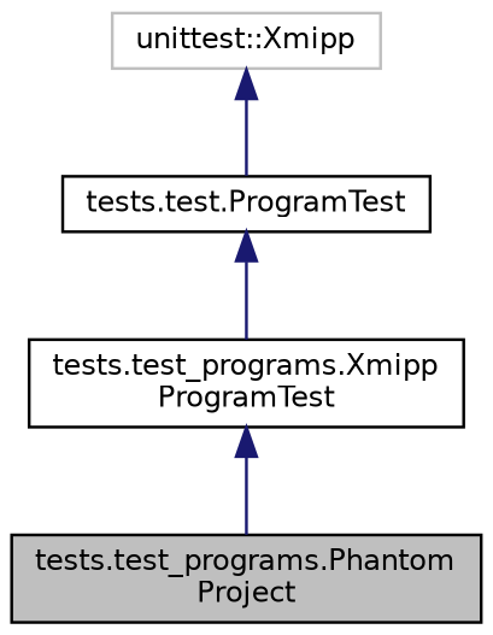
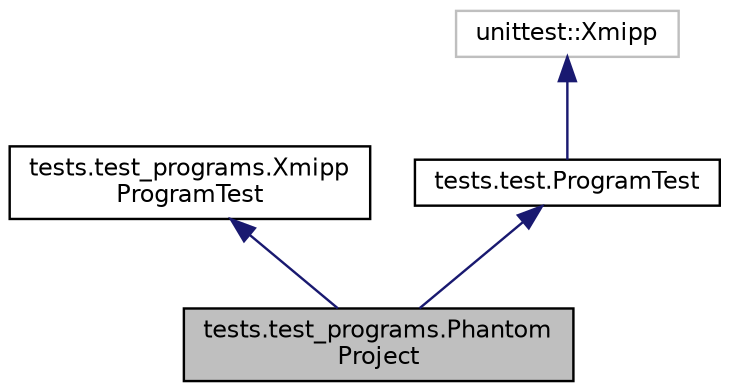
  digraph {
    node [color=black fillcolor=white fontname=Helvetica fontsize=10 shape=record style=filled]
    edge [color=midnightblue dir=back fontname=Helvetica fontsize=10 labelfontname=Helvetica labelfontsize=10 style=solid]
    n1 [fillcolor=grey75 fontcolor=black height=0.2 label="tests.test_programs.Phantom\lProject" width=0.4]
    n2 [height=0.2 label="tests.test_programs.Xmipp\lProgramTest" width=0.4]
    n3 [height=0.2 label="tests.test.ProgramTest" width=0.4]
    n4 [color=grey75 height=0.2 label="unittest::Xmipp" width=0.4]
    n2 -> n1
-   n3 -> n2
+   n3 -> n1
    n4 -> n3
  }
